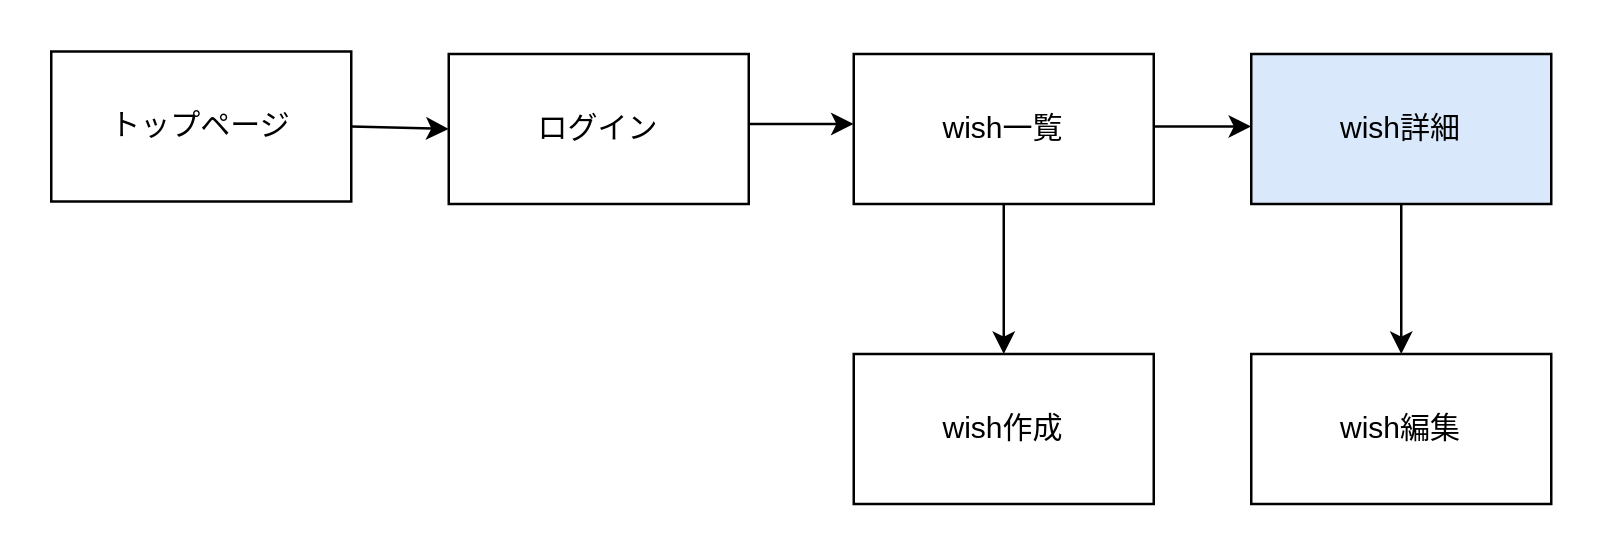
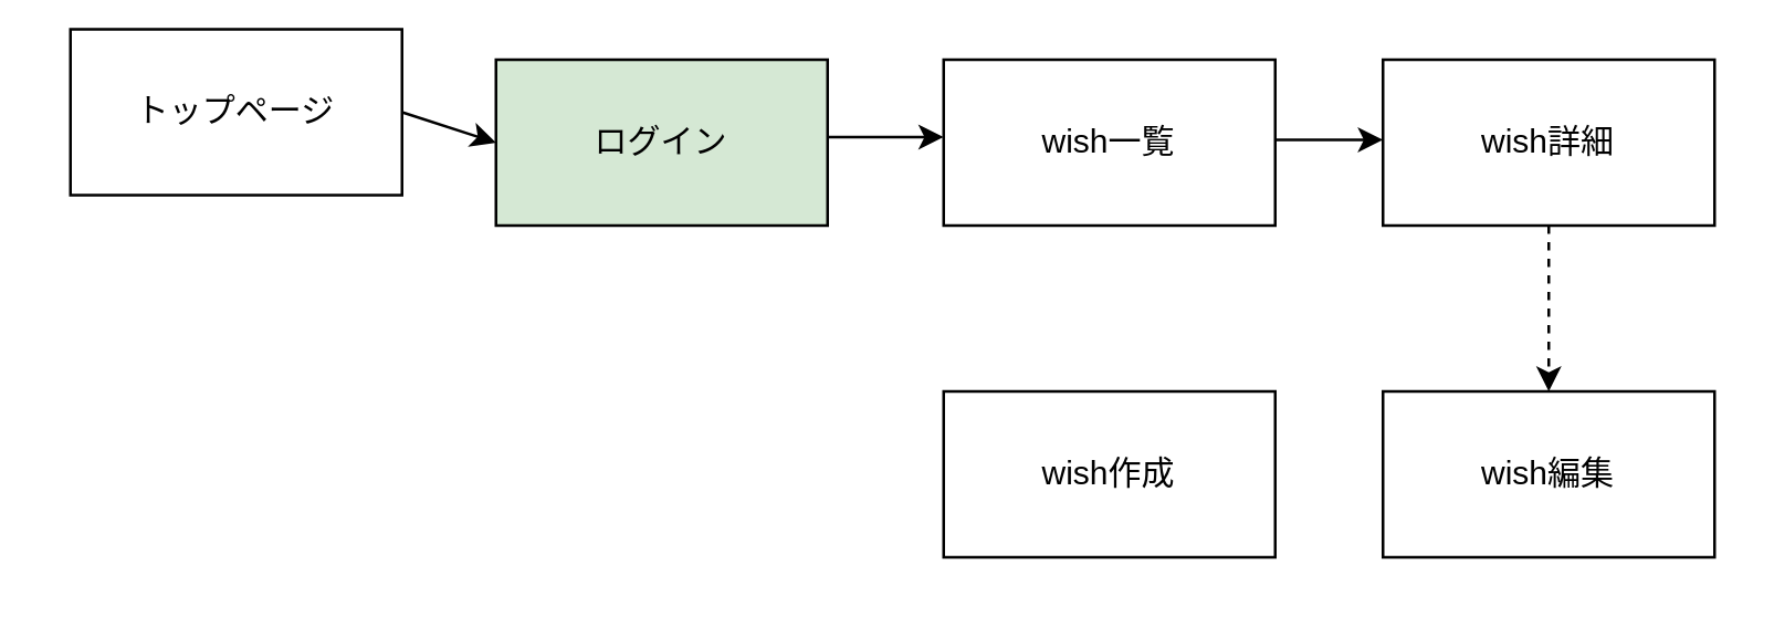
  <mxCell id="0" />
  <mxCell id="1" parent="0" />
  <mxCell id="2" style="edgeStyle=none;html=1;exitX=1;exitY=0.5;exitDx=0;exitDy=0;entryX=0;entryY=0.5;entryDx=0;entryDy=0;" edge="1" parent="1" source="3" target="5"><mxGeometry relative="1" as="geometry" /></mxCell>
- <mxCell id="3" value="トップページ" style="rounded=0;whiteSpace=wrap;html=1;" parent="1" vertex="1"><mxGeometry x="20" y="20" width="120" height="60" as="geometry" /></mxCell>
+ <mxCell id="3" value="トップページ" style="rounded=0;whiteSpace=wrap;html=1;" parent="1" vertex="1"><mxGeometry x="25" y="10" width="120" height="60" as="geometry" /></mxCell>
  <mxCell id="4" style="edgeStyle=none;html=1;exitX=1;exitY=0.5;exitDx=0;exitDy=0;entryX=0;entryY=0.5;entryDx=0;entryDy=0;" parent="1" edge="1"><mxGeometry relative="1" as="geometry"><mxPoint x="299" y="49" as="sourcePoint" /><mxPoint x="341" y="49" as="targetPoint" /></mxGeometry></mxCell>
- <mxCell id="5" value="ログイン" style="rounded=0;whiteSpace=wrap;html=1;" parent="1" vertex="1"><mxGeometry x="179" y="21" width="120" height="60" as="geometry" /></mxCell>
- <mxCell id="6" style="edgeStyle=none;html=1;exitX=0.5;exitY=1;exitDx=0;exitDy=0;entryX=0.5;entryY=0;entryDx=0;entryDy=0;" edge="1" parent="1" source="7" target="12"><mxGeometry relative="1" as="geometry" /></mxCell>
- <mxCell id="7" value="wish詳細" style="rounded=0;whiteSpace=wrap;html=1;fillColor=#dae8fc;" parent="1" vertex="1"><mxGeometry x="500" y="21" width="120" height="60" as="geometry" /></mxCell>
+ <mxCell id="5" value="ログイン" style="rounded=0;whiteSpace=wrap;html=1;fillColor=#d5e8d4;" parent="1" vertex="1"><mxGeometry x="179" y="21" width="120" height="60" as="geometry" /></mxCell>
+ <mxCell id="6" style="edgeStyle=none;html=1;exitX=0.5;exitY=1;exitDx=0;exitDy=0;entryX=0.5;entryY=0;entryDx=0;entryDy=0;dashed=1;" edge="1" parent="1" source="7" target="12"><mxGeometry relative="1" as="geometry" /></mxCell>
+ <mxCell id="7" value="wish詳細" style="rounded=0;whiteSpace=wrap;html=1;" parent="1" vertex="1"><mxGeometry x="500" y="21" width="120" height="60" as="geometry" /></mxCell>
  <mxCell id="8" value="wish作成" style="rounded=0;whiteSpace=wrap;html=1;" parent="1" vertex="1"><mxGeometry x="341" y="141" width="120" height="60" as="geometry" /></mxCell>
  <mxCell id="9" style="edgeStyle=none;html=1;exitX=1;exitY=0.5;exitDx=0;exitDy=0;entryX=0;entryY=0.5;entryDx=0;entryDy=0;" parent="1" edge="1"><mxGeometry relative="1" as="geometry"><mxPoint x="461" y="50" as="sourcePoint" /><mxPoint x="500" y="50" as="targetPoint" /></mxGeometry></mxCell>
- <mxCell id="10" style="edgeStyle=none;html=1;exitX=0.5;exitY=1;exitDx=0;exitDy=0;entryX=0.5;entryY=0;entryDx=0;entryDy=0;" edge="1" parent="1" source="11" target="8"><mxGeometry relative="1" as="geometry" /></mxCell>
  <mxCell id="11" value="wish一覧" style="rounded=0;whiteSpace=wrap;html=1;" parent="1" vertex="1"><mxGeometry x="341" y="21" width="120" height="60" as="geometry" /></mxCell>
  <mxCell id="12" value="wish編集" style="rounded=0;whiteSpace=wrap;html=1;" vertex="1" parent="1"><mxGeometry x="500" y="141" width="120" height="60" as="geometry" /></mxCell>
